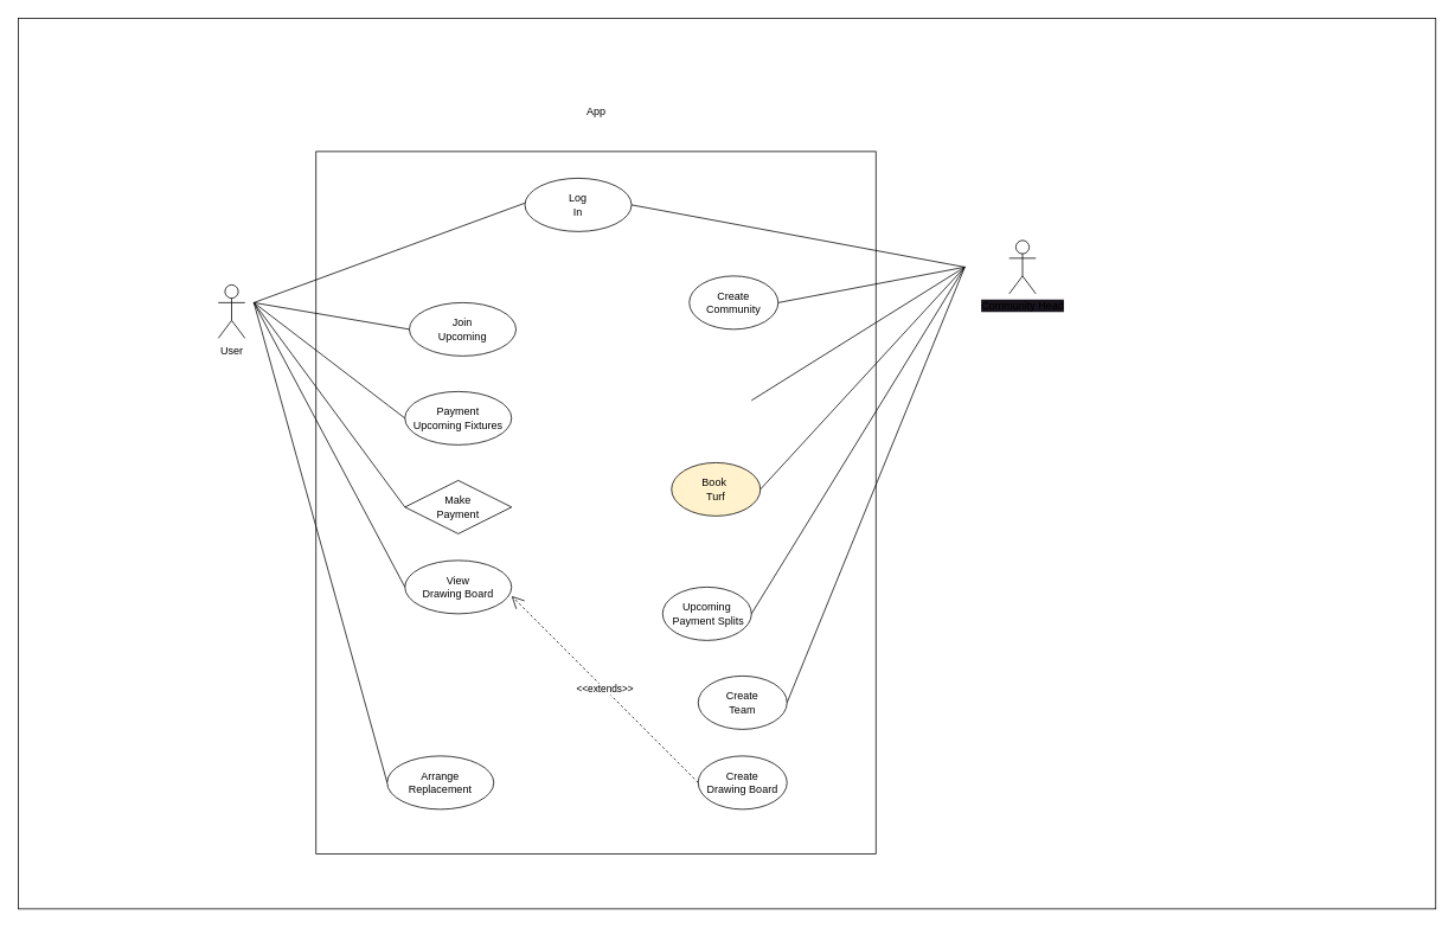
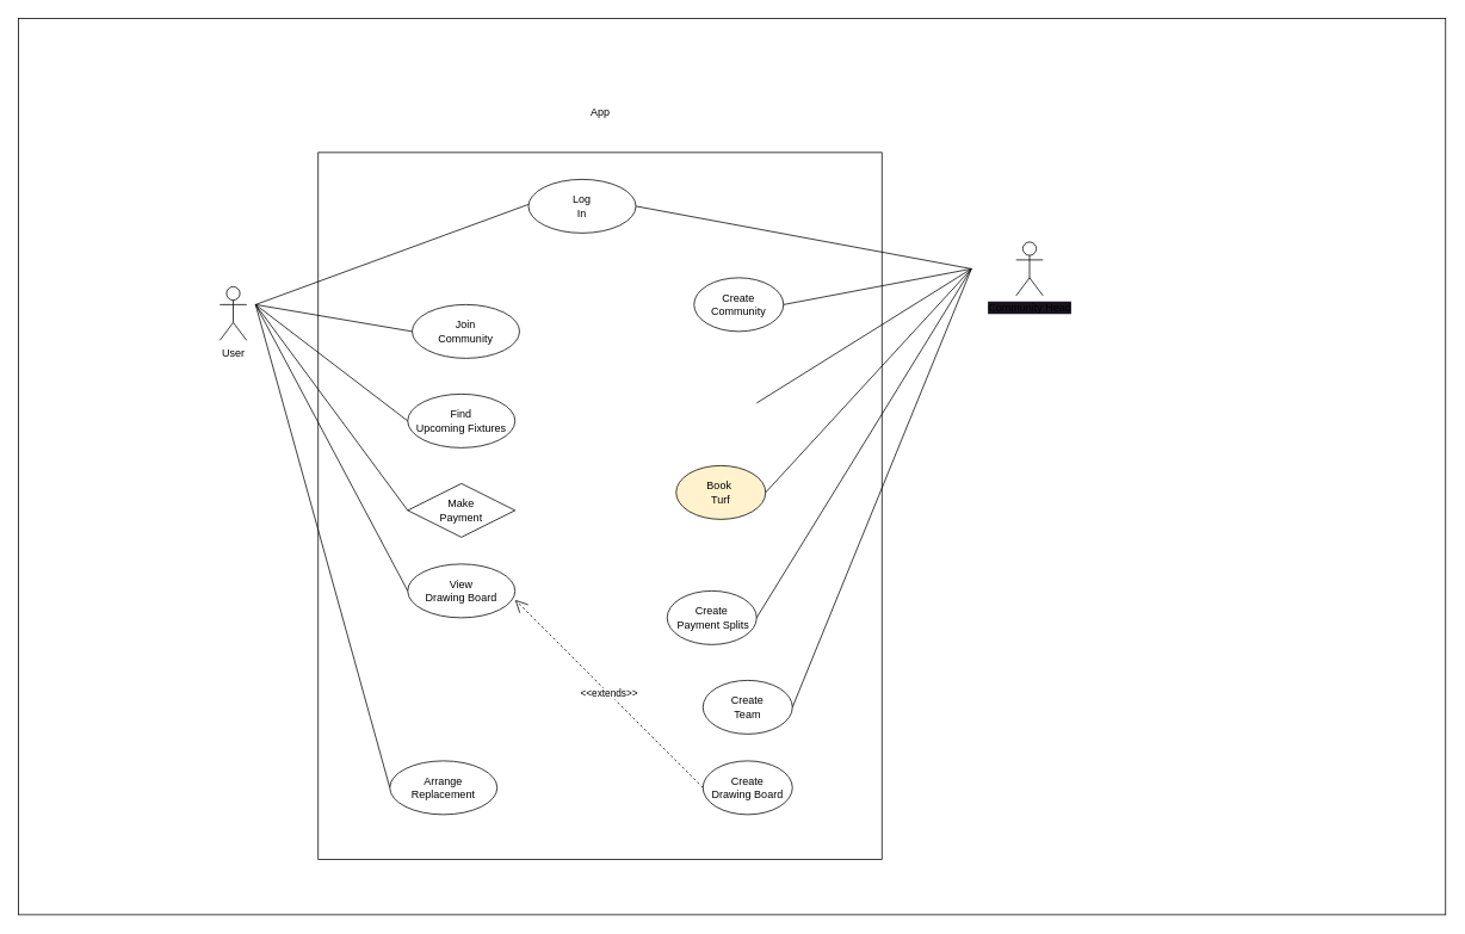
  <mxCell id="0" />
  <mxCell id="1" parent="0" />
  <mxCell id="2" value="" style="rounded=0;whiteSpace=wrap;html=1;" vertex="1" parent="1"><mxGeometry x="20" y="20" width="1595" height="1002" as="geometry" /></mxCell>
  <mxCell id="3" value="" style="rounded=0;whiteSpace=wrap;html=1;" vertex="1" parent="1"><mxGeometry x="355" y="170" width="630" height="790" as="geometry" /></mxCell>
  <mxCell id="4" value="App" style="text;html=1;align=center;verticalAlign=middle;resizable=0;points=[];autosize=1;strokeColor=none;fillColor=none;" vertex="1" parent="1"><mxGeometry x="650" y="110" width="40" height="30" as="geometry" /></mxCell>
  <mxCell id="5" value="" style="group" vertex="1" connectable="0" parent="1"><mxGeometry x="705" y="270" width="410" height="420" as="geometry" /></mxCell>
  <mxCell id="6" value="" style="endArrow=none;html=1;rounded=0;exitX=1;exitY=0.5;exitDx=0;exitDy=0;" edge="1" parent="5" source="19"><mxGeometry width="50" height="50" relative="1" as="geometry"><mxPoint x="160" y="80" as="sourcePoint" /><mxPoint x="380" y="30" as="targetPoint" /></mxGeometry></mxCell>
  <mxCell id="7" value="Create Community" style="ellipse;whiteSpace=wrap;html=1;" vertex="1" parent="5"><mxGeometry x="70" y="40" width="100" height="60" as="geometry" /></mxCell>
  <mxCell id="8" value="" style="endArrow=none;html=1;rounded=0;exitX=1;exitY=0.5;exitDx=0;exitDy=0;" edge="1" parent="5" source="7"><mxGeometry width="50" height="50" relative="1" as="geometry"><mxPoint x="35" y="-30" as="sourcePoint" /><mxPoint x="380" y="30" as="targetPoint" /></mxGeometry></mxCell>
- <mxCell id="9" value="Upcoming&lt;br&gt;&amp;nbsp;Payment Splits" style="ellipse;whiteSpace=wrap;html=1;" vertex="1" parent="5"><mxGeometry x="40" y="390" width="100" height="60" as="geometry" /></mxCell>
+ <mxCell id="9" value="Create&lt;br&gt;&amp;nbsp;Payment Splits" style="ellipse;whiteSpace=wrap;html=1;" vertex="1" parent="5"><mxGeometry x="40" y="390" width="100" height="60" as="geometry" /></mxCell>
  <mxCell id="10" value="&lt;span style=&quot;white-space: pre;&quot;&gt;Book &lt;br/&gt;Turf&lt;/span&gt;" style="ellipse;whiteSpace=wrap;html=1;fillColor=#fff2cc;" vertex="1" parent="5"><mxGeometry x="50" y="250" width="100" height="60" as="geometry" /></mxCell>
  <mxCell id="11" value="" style="endArrow=none;html=1;rounded=0;exitX=1;exitY=0.5;exitDx=0;exitDy=0;" edge="1" parent="5"><mxGeometry width="50" height="50" relative="1" as="geometry"><mxPoint x="140" y="180" as="sourcePoint" /><mxPoint x="380" y="30" as="targetPoint" /></mxGeometry></mxCell>
  <mxCell id="12" value="" style="endArrow=none;html=1;rounded=0;exitX=1;exitY=0.5;exitDx=0;exitDy=0;" edge="1" parent="5" source="10"><mxGeometry width="50" height="50" relative="1" as="geometry"><mxPoint x="150" y="190" as="sourcePoint" /><mxPoint x="380" y="30" as="targetPoint" /></mxGeometry></mxCell>
  <mxCell id="13" value="" style="endArrow=none;html=1;rounded=0;exitX=1;exitY=0.5;exitDx=0;exitDy=0;" edge="1" parent="5" source="9"><mxGeometry width="50" height="50" relative="1" as="geometry"><mxPoint x="100" y="140" as="sourcePoint" /><mxPoint x="380" y="30" as="targetPoint" /></mxGeometry></mxCell>
  <mxCell id="14" value="" style="endArrow=none;html=1;rounded=0;exitX=1;exitY=0.5;exitDx=0;exitDy=0;" edge="1" parent="5"><mxGeometry width="50" height="50" relative="1" as="geometry"><mxPoint x="180" y="520" as="sourcePoint" /><mxPoint x="380" y="30" as="targetPoint" /></mxGeometry></mxCell>
  <mxCell id="15" value="&lt;span style=&quot;background-color: rgb(24, 20, 29);&quot;&gt;Community Head&lt;/span&gt;" style="shape=umlActor;verticalLabelPosition=bottom;verticalAlign=top;html=1;" vertex="1" parent="1"><mxGeometry x="1135" y="270" width="30" height="60" as="geometry" /></mxCell>
  <mxCell id="16" value="Create &lt;br&gt;Team" style="ellipse;whiteSpace=wrap;html=1;" vertex="1" parent="1"><mxGeometry x="785" y="760" width="100" height="60" as="geometry" /></mxCell>
  <mxCell id="17" value="Create &lt;br&gt;Drawing Board" style="ellipse;whiteSpace=wrap;html=1;" vertex="1" parent="1"><mxGeometry x="785" y="850" width="100" height="60" as="geometry" /></mxCell>
  <mxCell id="18" value="" style="group" vertex="1" connectable="0" parent="1"><mxGeometry y="200" width="465" height="710" as="geometry" x="245" /></mxCell>
  <mxCell id="19" value="Log &lt;br&gt;In" style="ellipse;whiteSpace=wrap;html=1;" vertex="1" parent="18"><mxGeometry x="345" width="120" height="60" as="geometry" /></mxCell>
  <mxCell id="20" value="" style="group" vertex="1" connectable="0" parent="18"><mxGeometry y="50" width="335" height="660" as="geometry" /></mxCell>
  <mxCell id="21" value="" style="group" vertex="1" connectable="0" parent="20"><mxGeometry width="335" height="440" as="geometry" /></mxCell>
  <mxCell id="22" value="User" style="shape=umlActor;verticalLabelPosition=bottom;verticalAlign=top;html=1;" vertex="1" parent="21"><mxGeometry y="70" width="30" height="60" as="geometry" /></mxCell>
  <mxCell id="23" value="" style="group" vertex="1" connectable="0" parent="21"><mxGeometry x="40" width="295" height="440" as="geometry" /></mxCell>
- <mxCell id="24" value="Join &lt;br&gt;Upcoming" style="ellipse;whiteSpace=wrap;html=1;" vertex="1" parent="23"><mxGeometry x="175" y="90" width="120" height="60" as="geometry" /></mxCell>
- <mxCell id="25" value="Payment &lt;br&gt;Upcoming Fixtures" style="ellipse;whiteSpace=wrap;html=1;" vertex="1" parent="23"><mxGeometry x="170" y="190" width="120" height="60" as="geometry" /></mxCell>
+ <mxCell id="24" value="Join &lt;br&gt;Community" style="ellipse;whiteSpace=wrap;html=1;" vertex="1" parent="23"><mxGeometry x="175" y="90" width="120" height="60" as="geometry" /></mxCell>
+ <mxCell id="25" value="Find &lt;br&gt;Upcoming Fixtures" style="ellipse;whiteSpace=wrap;html=1;" vertex="1" parent="23"><mxGeometry x="170" y="190" width="120" height="60" as="geometry" /></mxCell>
  <mxCell id="26" value="Make &lt;br&gt;Payment" style="rhombus;whiteSpace=wrap;html=1;" vertex="1" parent="23"><mxGeometry x="170" y="290" width="120" height="60" as="geometry" /></mxCell>
  <mxCell id="27" value="" style="group;rotation=-223;" vertex="1" connectable="0" parent="23"><mxGeometry y="90" as="geometry" /></mxCell>
  <mxCell id="28" value="" style="endArrow=none;html=1;rounded=0;entryX=-0.001;entryY=0.467;entryDx=0;entryDy=0;entryPerimeter=0;" edge="1" parent="27" target="19"><mxGeometry width="50" height="50" relative="1" as="geometry"><mxPoint as="sourcePoint" /><mxPoint x="-18" y="113" as="targetPoint" /></mxGeometry></mxCell>
  <mxCell id="29" value="" style="endArrow=none;html=1;rounded=0;entryX=0;entryY=0.5;entryDx=0;entryDy=0;" edge="1" parent="27" target="24"><mxGeometry width="50" height="50" relative="1" as="geometry"><mxPoint as="sourcePoint" /><mxPoint x="-100" y="164" as="targetPoint" /></mxGeometry></mxCell>
  <mxCell id="30" value="" style="endArrow=none;html=1;rounded=0;entryX=0;entryY=0.5;entryDx=0;entryDy=0;" edge="1" parent="27" target="25"><mxGeometry width="50" height="50" relative="1" as="geometry"><mxPoint as="sourcePoint" /><mxPoint x="-163" y="97" as="targetPoint" /></mxGeometry></mxCell>
  <mxCell id="31" value="" style="endArrow=none;html=1;rounded=0;entryX=0;entryY=0.5;entryDx=0;entryDy=0;" edge="1" parent="27" target="26"><mxGeometry width="50" height="50" relative="1" as="geometry"><mxPoint as="sourcePoint" /><mxPoint x="-227" y="20" as="targetPoint" /></mxGeometry></mxCell>
  <mxCell id="32" value="View&lt;br&gt;Drawing Board" style="ellipse;whiteSpace=wrap;html=1;" vertex="1" parent="23"><mxGeometry x="170" y="380" width="120" height="60" as="geometry" /></mxCell>
  <mxCell id="33" value="" style="endArrow=none;html=1;rounded=0;entryX=0;entryY=0.5;entryDx=0;entryDy=0;" edge="1" parent="23" target="32"><mxGeometry width="50" height="50" relative="1" as="geometry"><mxPoint y="90" as="sourcePoint" /><mxPoint x="30" y="260" as="targetPoint" /></mxGeometry></mxCell>
  <mxCell id="34" value="" style="endArrow=none;html=1;rounded=0;entryX=0;entryY=0.5;entryDx=0;entryDy=0;" edge="1" parent="23" target="35"><mxGeometry width="50" height="50" relative="1" as="geometry"><mxPoint y="90" as="sourcePoint" /><mxPoint x="180" y="420" as="targetPoint" /></mxGeometry></mxCell>
  <mxCell id="35" value="Arrange &lt;br&gt;Replacement" style="ellipse;whiteSpace=wrap;html=1;" vertex="1" parent="20"><mxGeometry x="190" y="600" width="120" height="60" as="geometry" /></mxCell>
  <mxCell id="36" value="&amp;lt;&amp;lt;extends&amp;gt;&amp;gt;" style="endArrow=open;endSize=12;dashed=1;html=1;rounded=0;exitX=0;exitY=0.5;exitDx=0;exitDy=0;" edge="1" parent="18" source="17"><mxGeometry width="160" relative="1" as="geometry"><mxPoint x="360" y="380" as="sourcePoint" /><mxPoint x="330" y="470" as="targetPoint" /></mxGeometry></mxCell>
